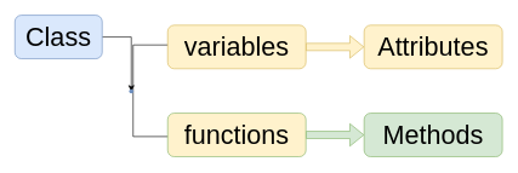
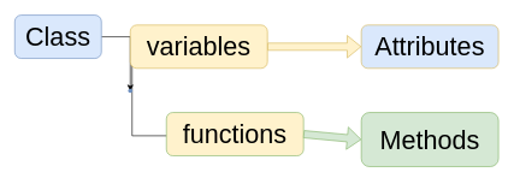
  <mxCell id="0" />
  <mxCell id="1" parent="0" />
  <mxCell id="2" value="" style="shape=partialRectangle;whiteSpace=wrap;html=1;bottom=1;right=1;left=1;top=0;fillColor=none;routingCenterX=-0.5;rotation=90;" parent="1" vertex="1"><mxGeometry x="143.13" y="100.63" width="126.25" height="47.5" as="geometry" /></mxCell>
  <mxCell id="3" value="" style="edgeStyle=orthogonalEdgeStyle;rounded=0;orthogonalLoop=1;jettySize=auto;html=1;" parent="1" source="4" target="7" edge="1"><mxGeometry relative="1" as="geometry" /></mxCell>
  <mxCell id="4" value="&lt;font style=&quot;font-size: 36px&quot;&gt;Class&lt;/font&gt;" style="rounded=1;whiteSpace=wrap;html=1;fillColor=#dae8fc;strokeColor=#6c8ebf;" parent="1" vertex="1"><mxGeometry x="20" y="20.25" width="120" height="60" as="geometry" /></mxCell>
- <mxCell id="5" value="&lt;font style=&quot;font-size: 36px&quot;&gt;variables&lt;/font&gt;" style="rounded=1;whiteSpace=wrap;html=1;fillColor=#fff2cc;strokeColor=#d6b656;" parent="1" vertex="1"><mxGeometry x="230" y="34" width="190" height="60" as="geometry" /></mxCell>
+ <mxCell id="5" value="&lt;font style=&quot;font-size: 36px&quot;&gt;variables&lt;/font&gt;" style="rounded=1;whiteSpace=wrap;html=1;fillColor=#fff2cc;strokeColor=#d6b656;" parent="1" vertex="1"><mxGeometry x="180" y="34" width="190" height="60" as="geometry" /></mxCell>
  <mxCell id="6" value="&lt;span style=&quot;font-size: 36px;&quot;&gt;functions&lt;/span&gt;" style="rounded=1;whiteSpace=wrap;html=1;fillColor=#fff2cc;strokeColor=#82b366;" parent="1" vertex="1"><mxGeometry x="230" y="155.25" width="190" height="60" as="geometry" /></mxCell>
  <mxCell id="7" value="" style="shape=waypoint;size=6;pointerEvents=1;points=[];fillColor=#dae8fc;resizable=0;rotatable=0;perimeter=centerPerimeter;snapToPoint=1;rounded=1;strokeColor=#6c8ebf;" parent="1" vertex="1"><mxGeometry x="160" y="105.25" width="40" height="40" as="geometry" /></mxCell>
- <mxCell id="8" value="&lt;font style=&quot;font-size: 36px&quot;&gt;Attributes&lt;/font&gt;" style="rounded=1;whiteSpace=wrap;html=1;fillColor=#fff2cc;strokeColor=#d6b656;" vertex="1" parent="1"><mxGeometry x="500" y="34" width="190" height="60" as="geometry" /></mxCell>
- <mxCell id="9" value="&lt;font style=&quot;font-size: 36px&quot;&gt;Methods&lt;/font&gt;" style="rounded=1;whiteSpace=wrap;html=1;fillColor=#d5e8d4;strokeColor=#82b366;" vertex="1" parent="1"><mxGeometry x="500" y="155.25" width="190" height="60" as="geometry" /></mxCell>
+ <mxCell id="8" value="&lt;font style=&quot;font-size: 36px&quot;&gt;Attributes&lt;/font&gt;" style="rounded=1;whiteSpace=wrap;html=1;fillColor=#dae8fc;strokeColor=#d6b656;" vertex="1" parent="1"><mxGeometry x="500" y="34" width="190" height="60" as="geometry" /></mxCell>
+ <mxCell id="9" value="&lt;font style=&quot;font-size: 36px&quot;&gt;Methods&lt;/font&gt;" style="rounded=1;whiteSpace=wrap;html=1;fillColor=#d5e8d4;strokeColor=#82b366;" vertex="1" parent="1"><mxGeometry x="500" y="155.25" width="190" height="75" as="geometry" /></mxCell>
  <mxCell id="10" value="" style="shape=flexArrow;endArrow=classic;startArrow=none;html=1;rounded=0;entryX=0;entryY=0.5;entryDx=0;entryDy=0;exitX=1;exitY=0.5;exitDx=0;exitDy=0;fillColor=#fff2cc;strokeColor=#d6b656;startFill=0;" edge="1" parent="1" source="5" target="8"><mxGeometry width="100" height="100" relative="1" as="geometry"><mxPoint x="400" y="74" as="sourcePoint" /><mxPoint x="500" y="-26" as="targetPoint" /></mxGeometry></mxCell>
  <mxCell id="11" value="" style="shape=flexArrow;endArrow=classic;startArrow=none;html=1;rounded=0;exitX=1;exitY=0.5;exitDx=0;exitDy=0;entryX=0;entryY=0.5;entryDx=0;entryDy=0;startFill=0;fillColor=#d5e8d4;strokeColor=#82b366;" edge="1" parent="1" source="6" target="9"><mxGeometry width="100" height="100" relative="1" as="geometry"><mxPoint x="410" y="254" as="sourcePoint" /><mxPoint x="510" y="154" as="targetPoint" /></mxGeometry></mxCell>
